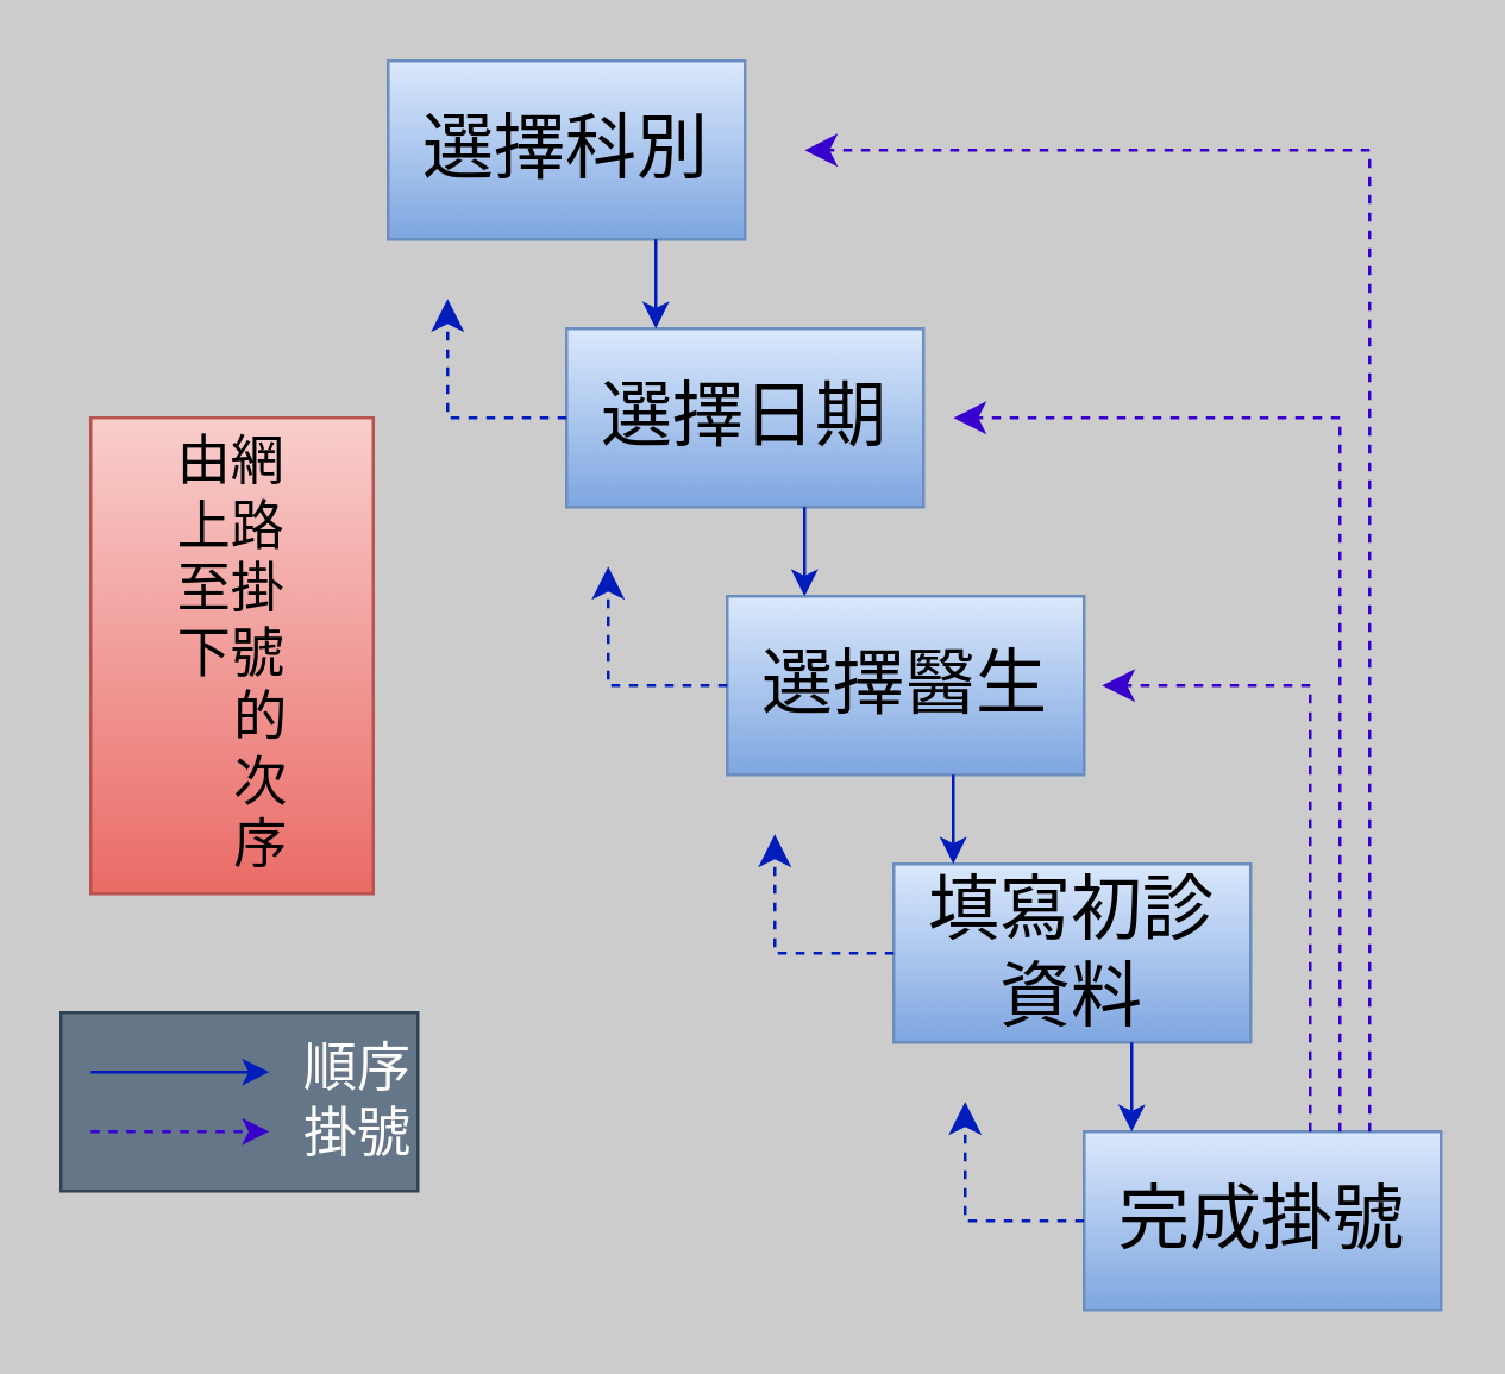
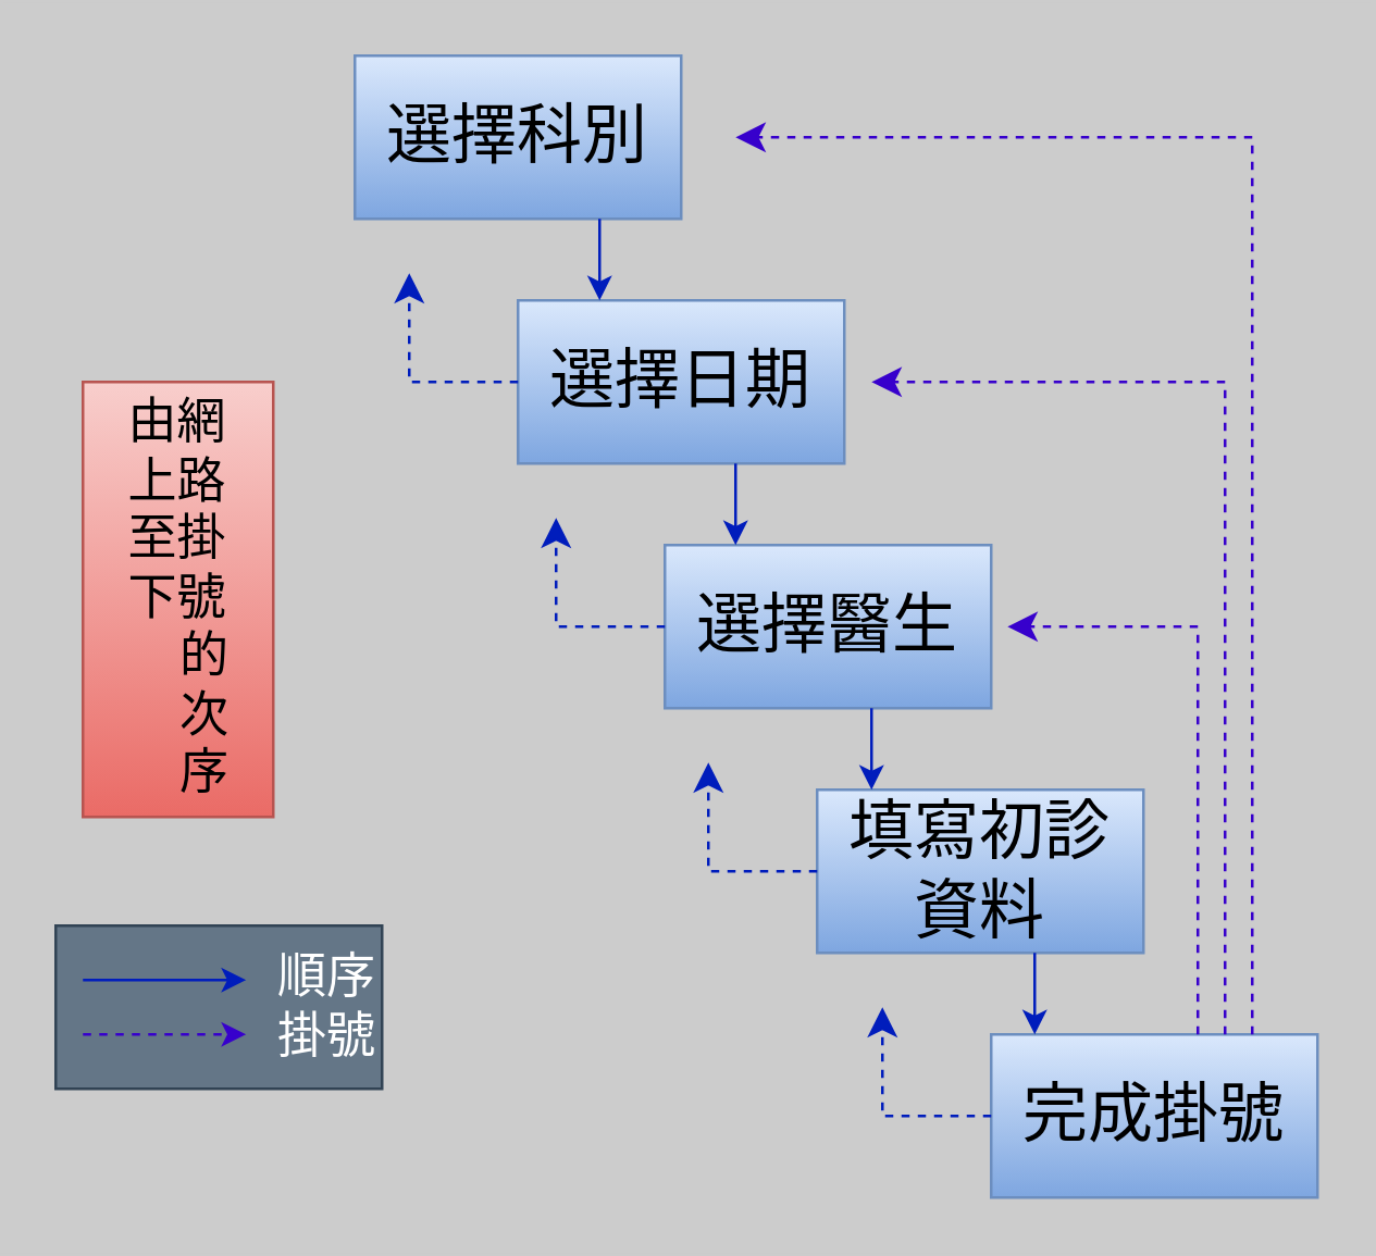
  <mxCell id="0" />
  <mxCell id="1" parent="0" />
  <mxCell id="2" value="&lt;font color=&quot;#000000&quot; style=&quot;font-size: 24px;&quot;&gt;選擇科別&lt;/font&gt;" style="rounded=0;whiteSpace=wrap;html=1;fillColor=#dae8fc;strokeColor=#6c8ebf;gradientColor=#7ea6e0;" parent="1" vertex="1"><mxGeometry x="130" y="20" width="120" height="60" as="geometry" /></mxCell>
  <mxCell id="3" value="&lt;span style=&quot;font-size: 24px;&quot;&gt;&lt;font color=&quot;#000000&quot;&gt;選擇日期&lt;/font&gt;&lt;/span&gt;" style="rounded=0;whiteSpace=wrap;html=1;fillColor=#dae8fc;strokeColor=#6c8ebf;gradientColor=#7ea6e0;" parent="1" vertex="1"><mxGeometry x="190" y="110" width="120" height="60" as="geometry" /></mxCell>
  <mxCell id="4" value="&lt;font color=&quot;#000000&quot; style=&quot;font-size: 24px;&quot;&gt;選擇醫生&lt;/font&gt;" style="rounded=0;whiteSpace=wrap;html=1;fillColor=#dae8fc;strokeColor=#6c8ebf;gradientColor=#7ea6e0;" parent="1" vertex="1"><mxGeometry x="244" y="200" width="120" height="60" as="geometry" /></mxCell>
  <mxCell id="5" value="&lt;font color=&quot;#000000&quot; style=&quot;font-size: 24px;&quot;&gt;填寫初診資料&lt;/font&gt;" style="rounded=0;whiteSpace=wrap;html=1;fillColor=#dae8fc;strokeColor=#6c8ebf;gradientColor=#7ea6e0;" parent="1" vertex="1"><mxGeometry x="300" y="290" width="120" height="60" as="geometry" /></mxCell>
  <mxCell id="6" value="&lt;font color=&quot;#000000&quot; style=&quot;font-size: 24px;&quot;&gt;完成掛號&lt;/font&gt;" style="rounded=0;whiteSpace=wrap;html=1;fillColor=#dae8fc;strokeColor=#6c8ebf;gradientColor=#7ea6e0;" parent="1" vertex="1"><mxGeometry x="364" y="380" width="120" height="60" as="geometry" /></mxCell>
  <mxCell id="7" value="&lt;div style=&quot;&quot;&gt;&lt;font style=&quot;font-size: 18px;&quot;&gt;順序&lt;/font&gt;&lt;/div&gt;&lt;div style=&quot;&quot;&gt;&lt;span style=&quot;font-size: 18px;&quot;&gt;掛號&lt;/span&gt;&lt;br&gt;&lt;/div&gt;" style="rounded=0;whiteSpace=wrap;html=1;fillColor=#647687;fontColor=#ffffff;strokeColor=#314354;align=right;" parent="1" vertex="1"><mxGeometry x="20" y="340" width="120" height="60" as="geometry" /></mxCell>
  <mxCell id="8" value="" style="endArrow=classic;html=1;fontSize=18;fillColor=#0050ef;strokeColor=#001DBC;" parent="1" edge="1"><mxGeometry width="50" height="50" relative="1" as="geometry"><mxPoint x="30" y="360" as="sourcePoint" /><mxPoint x="90" y="360" as="targetPoint" /></mxGeometry></mxCell>
  <mxCell id="9" value="" style="edgeStyle=segmentEdgeStyle;endArrow=classic;html=1;curved=0;rounded=0;endSize=8;startSize=8;fontSize=18;dashed=1;fillColor=#0050ef;strokeColor=#001DBC;" parent="1" edge="1"><mxGeometry width="50" height="50" relative="1" as="geometry"><mxPoint x="190" y="140" as="sourcePoint" /><mxPoint x="150" y="100" as="targetPoint" /></mxGeometry></mxCell>
  <mxCell id="10" value="" style="endArrow=classic;html=1;fontSize=18;fillColor=#6a00ff;strokeColor=#3700CC;dashed=1;" parent="1" edge="1"><mxGeometry width="50" height="50" relative="1" as="geometry"><mxPoint x="30" y="380" as="sourcePoint" /><mxPoint x="90" y="380" as="targetPoint" /></mxGeometry></mxCell>
  <mxCell id="11" value="" style="edgeStyle=segmentEdgeStyle;endArrow=classic;html=1;curved=0;rounded=0;endSize=8;startSize=8;fontSize=18;dashed=1;fillColor=#0050ef;strokeColor=#001DBC;" parent="1" edge="1"><mxGeometry width="50" height="50" relative="1" as="geometry"><mxPoint x="364" y="410" as="sourcePoint" /><mxPoint x="324" y="370" as="targetPoint" /></mxGeometry></mxCell>
  <mxCell id="12" value="" style="edgeStyle=segmentEdgeStyle;endArrow=classic;html=1;curved=0;rounded=0;endSize=8;startSize=8;fontSize=18;dashed=1;fillColor=#0050ef;strokeColor=#001DBC;" parent="1" edge="1"><mxGeometry width="50" height="50" relative="1" as="geometry"><mxPoint x="300" y="320" as="sourcePoint" /><mxPoint x="260" y="280" as="targetPoint" /></mxGeometry></mxCell>
  <mxCell id="13" value="" style="edgeStyle=segmentEdgeStyle;endArrow=classic;html=1;curved=0;rounded=0;endSize=8;startSize=8;fontSize=18;dashed=1;fillColor=#0050ef;strokeColor=#001DBC;" parent="1" edge="1"><mxGeometry width="50" height="50" relative="1" as="geometry"><mxPoint x="244" y="230" as="sourcePoint" /><mxPoint x="204" y="190" as="targetPoint" /></mxGeometry></mxCell>
  <mxCell id="14" value="" style="endArrow=classic;html=1;fontSize=18;fillColor=#0050ef;strokeColor=#001DBC;" parent="1" edge="1"><mxGeometry width="50" height="50" relative="1" as="geometry"><mxPoint x="220" y="80" as="sourcePoint" /><mxPoint x="220" y="110" as="targetPoint" /></mxGeometry></mxCell>
  <mxCell id="15" value="" style="endArrow=classic;html=1;fontSize=18;fillColor=#0050ef;strokeColor=#001DBC;" parent="1" edge="1"><mxGeometry width="50" height="50" relative="1" as="geometry"><mxPoint x="320" y="260" as="sourcePoint" /><mxPoint x="320" y="290" as="targetPoint" /></mxGeometry></mxCell>
  <mxCell id="16" value="" style="endArrow=classic;html=1;fontSize=18;fillColor=#0050ef;strokeColor=#001DBC;" parent="1" edge="1"><mxGeometry width="50" height="50" relative="1" as="geometry"><mxPoint x="380" y="350" as="sourcePoint" /><mxPoint x="380" y="380" as="targetPoint" /></mxGeometry></mxCell>
  <mxCell id="17" value="" style="endArrow=classic;html=1;fontSize=18;fillColor=#0050ef;strokeColor=#001DBC;" parent="1" edge="1"><mxGeometry width="50" height="50" relative="1" as="geometry"><mxPoint x="270" y="170" as="sourcePoint" /><mxPoint x="270" y="200" as="targetPoint" /></mxGeometry></mxCell>
  <mxCell id="18" value="" style="edgeStyle=segmentEdgeStyle;endArrow=classic;html=1;curved=0;rounded=0;endSize=8;startSize=8;fontSize=18;fillColor=#6a00ff;strokeColor=#3700CC;dashed=1;" parent="1" edge="1"><mxGeometry width="50" height="50" relative="1" as="geometry"><mxPoint x="460" y="380" as="sourcePoint" /><mxPoint x="270" y="50" as="targetPoint" /><Array as="points"><mxPoint x="460" y="379" /><mxPoint x="460" y="50" /></Array></mxGeometry></mxCell>
  <mxCell id="19" value="" style="edgeStyle=segmentEdgeStyle;endArrow=classic;html=1;curved=0;rounded=0;endSize=8;startSize=8;fontSize=18;fillColor=#6a00ff;strokeColor=#3700CC;dashed=1;" parent="1" edge="1"><mxGeometry width="50" height="50" relative="1" as="geometry"><mxPoint x="450" y="380" as="sourcePoint" /><mxPoint x="320" y="140" as="targetPoint" /><Array as="points"><mxPoint x="450" y="380" /><mxPoint x="450" y="140" /></Array></mxGeometry></mxCell>
  <mxCell id="20" value="" style="edgeStyle=segmentEdgeStyle;endArrow=classic;html=1;curved=0;rounded=0;endSize=8;startSize=8;fontSize=18;fillColor=#6a00ff;strokeColor=#3700CC;dashed=1;" parent="1" source="6" edge="1"><mxGeometry width="50" height="50" relative="1" as="geometry"><mxPoint x="440" y="370" as="sourcePoint" /><mxPoint x="370" y="230" as="targetPoint" /><Array as="points"><mxPoint x="440" y="230" /></Array></mxGeometry></mxCell>
- <mxCell id="21" value="由網&lt;br&gt;上路&lt;br&gt;至掛&lt;br&gt;下號&lt;br&gt;&amp;nbsp; &amp;nbsp; 的&lt;br&gt;&amp;nbsp; &amp;nbsp; 次&lt;br&gt;&amp;nbsp; &amp;nbsp; 序" style="rounded=0;whiteSpace=wrap;html=1;fontSize=18;strokeColor=#b85450;fillColor=#f8cecc;gradientColor=#ea6b66;" parent="1" vertex="1"><mxGeometry x="30" y="140" width="95" height="160" as="geometry" /></mxCell>
+ <mxCell id="21" value="由網&lt;br&gt;上路&lt;br&gt;至掛&lt;br&gt;下號&lt;br&gt;&amp;nbsp; &amp;nbsp; 的&lt;br&gt;&amp;nbsp; &amp;nbsp; 次&lt;br&gt;&amp;nbsp; &amp;nbsp; 序" style="rounded=0;whiteSpace=wrap;html=1;fontSize=18;strokeColor=#b85450;fillColor=#f8cecc;gradientColor=#ea6b66;" parent="1" vertex="1"><mxGeometry x="30" y="140" width="70" height="160" as="geometry" /></mxCell>
